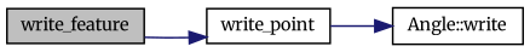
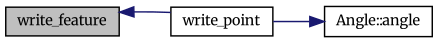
  digraph {
    fontname=Merriweather
    rankdir=LR
    node [color=black fillcolor=white fontname=Merriweather fontsize=10 shape=record style=filled]
    edge [color=midnightblue fontname=Merriweather fontsize=10 labelfontname=Helvetica labelfontsize=10 style=solid]
    n1 [fillcolor=grey75 fontcolor=black height=0.2 label=write_feature width=0.4]
    n2 [height=0.2 label=write_point width=0.4]
-   n3 [height=0.2 label="Angle::write" width=0.4]
-   n1 -> n2
+   n3 [height=0.2 label="Angle::angle" width=0.4]
+   n2 -> n1
    n2 -> n3
  }
